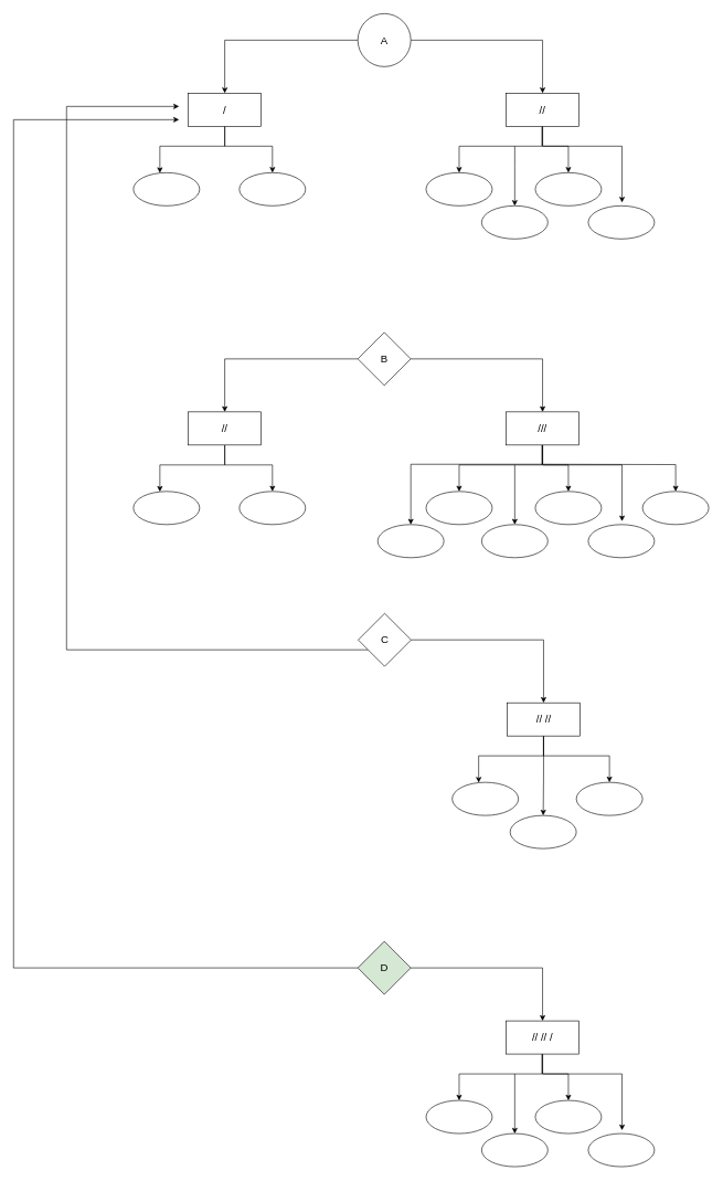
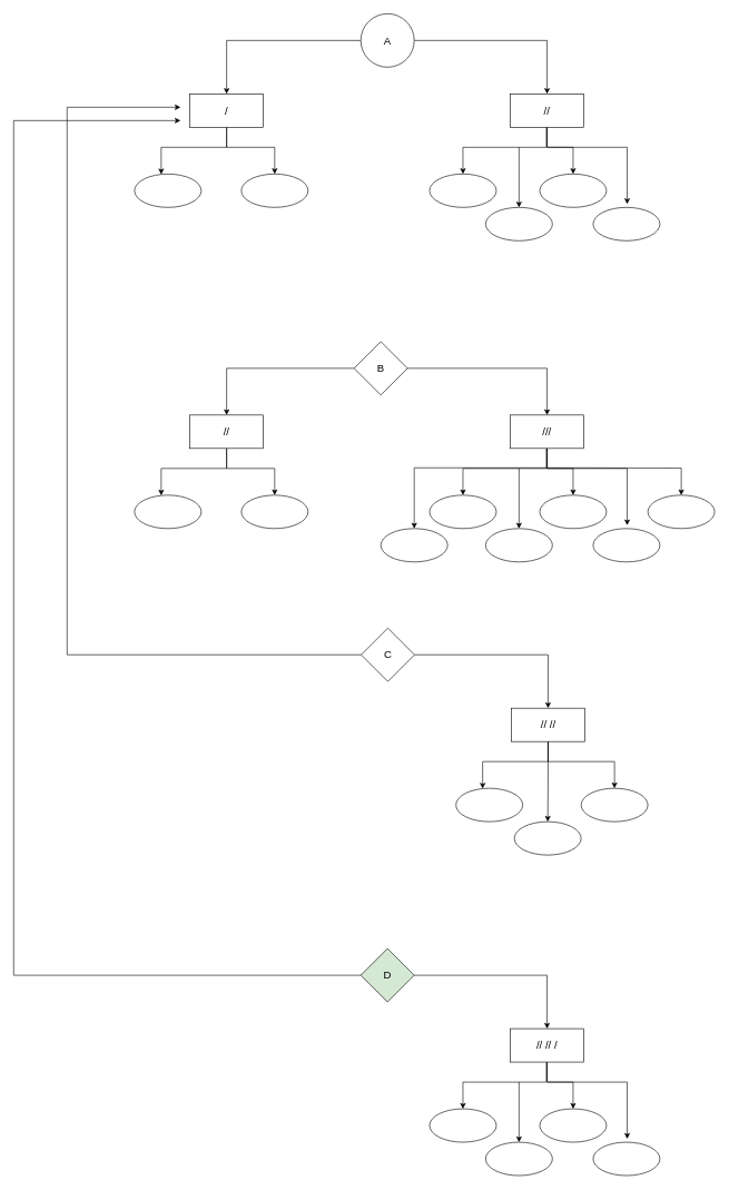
  <mxCell id="0" />
  <mxCell id="1" parent="0" />
  <mxCell id="2" value="" style="edgeStyle=orthogonalEdgeStyle;rounded=0;orthogonalLoop=1;jettySize=auto;html=1;entryX=0.5;entryY=0;entryDx=0;entryDy=0;" edge="1" parent="1" source="4" target="9"><mxGeometry relative="1" as="geometry"><mxPoint x="785" y="110" as="targetPoint" /></mxGeometry></mxCell>
  <mxCell id="3" value="" style="edgeStyle=orthogonalEdgeStyle;rounded=0;orthogonalLoop=1;jettySize=auto;html=1;entryX=0.5;entryY=0;entryDx=0;entryDy=0;entryPerimeter=0;" edge="1" parent="1" source="4" target="12"><mxGeometry relative="1" as="geometry"><mxPoint x="315" y="120" as="targetPoint" /></mxGeometry></mxCell>
  <mxCell id="4" value="&lt;font style=&quot;font-size: 16px&quot;&gt;A&lt;/font&gt;" style="ellipse;whiteSpace=wrap;html=1;" vertex="1" parent="1"><mxGeometry x="540" y="20" width="80" height="80" as="geometry" /></mxCell>
  <mxCell id="5" value="" style="edgeStyle=orthogonalEdgeStyle;rounded=0;orthogonalLoop=1;jettySize=auto;html=1;" edge="1" parent="1" source="9" target="13"><mxGeometry relative="1" as="geometry"><Array as="points"><mxPoint x="819" y="220" /><mxPoint x="858" y="220" /></Array></mxGeometry></mxCell>
  <mxCell id="6" value="" style="edgeStyle=orthogonalEdgeStyle;rounded=0;orthogonalLoop=1;jettySize=auto;html=1;" edge="1" parent="1" source="9" target="14"><mxGeometry relative="1" as="geometry"><Array as="points"><mxPoint x="818" y="220" /><mxPoint x="693" y="220" /></Array></mxGeometry></mxCell>
  <mxCell id="7" style="edgeStyle=orthogonalEdgeStyle;rounded=0;orthogonalLoop=1;jettySize=auto;html=1;entryX=0.5;entryY=0;entryDx=0;entryDy=0;" edge="1" parent="1" target="17"><mxGeometry relative="1" as="geometry"><mxPoint x="787.5" y="310" as="targetPoint" /><mxPoint x="777" y="220" as="sourcePoint" /><Array as="points"><mxPoint x="777" y="250" /><mxPoint x="777" y="250" /></Array></mxGeometry></mxCell>
  <mxCell id="8" style="edgeStyle=orthogonalEdgeStyle;rounded=0;orthogonalLoop=1;jettySize=auto;html=1;exitX=0.5;exitY=1;exitDx=0;exitDy=0;" edge="1" parent="1" source="9"><mxGeometry relative="1" as="geometry"><mxPoint x="939" y="305" as="targetPoint" /><mxPoint x="853" y="170" as="sourcePoint" /><Array as="points"><mxPoint x="819" y="220" /><mxPoint x="939" y="220" /></Array></mxGeometry></mxCell>
  <mxCell id="9" value="&lt;font style=&quot;font-size: 16px&quot;&gt;//&lt;/font&gt;" style="rounded=0;whiteSpace=wrap;html=1;" vertex="1" parent="1"><mxGeometry x="764" y="140" width="110" height="50" as="geometry" /></mxCell>
  <mxCell id="10" value="" style="edgeStyle=orthogonalEdgeStyle;rounded=0;orthogonalLoop=1;jettySize=auto;html=1;" edge="1" parent="1" source="12" target="15"><mxGeometry relative="1" as="geometry"><Array as="points"><mxPoint x="339" y="220" /><mxPoint x="411" y="220" /></Array></mxGeometry></mxCell>
  <mxCell id="11" value="" style="edgeStyle=orthogonalEdgeStyle;rounded=0;orthogonalLoop=1;jettySize=auto;html=1;" edge="1" parent="1" source="12" target="16"><mxGeometry relative="1" as="geometry"><Array as="points"><mxPoint x="339" y="220" /><mxPoint x="241" y="220" /></Array></mxGeometry></mxCell>
  <mxCell id="12" value="&lt;font style=&quot;font-size: 16px&quot;&gt;/&lt;/font&gt;" style="rounded=0;whiteSpace=wrap;html=1;" vertex="1" parent="1"><mxGeometry x="284" y="140" width="110" height="50" as="geometry" /></mxCell>
  <mxCell id="13" value="" style="ellipse;whiteSpace=wrap;html=1;rounded=0;" vertex="1" parent="1"><mxGeometry x="808" y="260" width="100" height="50" as="geometry" /></mxCell>
  <mxCell id="14" value="" style="ellipse;whiteSpace=wrap;html=1;rounded=0;" vertex="1" parent="1"><mxGeometry x="643" y="260" width="100" height="50" as="geometry" /></mxCell>
  <mxCell id="15" value="" style="ellipse;whiteSpace=wrap;html=1;rounded=0;" vertex="1" parent="1"><mxGeometry x="361" y="260" width="100" height="50" as="geometry" /></mxCell>
  <mxCell id="16" value="" style="ellipse;whiteSpace=wrap;html=1;rounded=0;" vertex="1" parent="1"><mxGeometry x="201" y="260" width="100" height="50" as="geometry" /></mxCell>
  <mxCell id="17" value="" style="ellipse;whiteSpace=wrap;html=1;rounded=0;" vertex="1" parent="1"><mxGeometry x="727" y="310" width="100" height="50" as="geometry" /></mxCell>
  <mxCell id="18" value="" style="ellipse;whiteSpace=wrap;html=1;rounded=0;" vertex="1" parent="1"><mxGeometry x="888" y="310" width="100" height="50" as="geometry" /></mxCell>
  <mxCell id="19" value="" style="edgeStyle=orthogonalEdgeStyle;rounded=0;orthogonalLoop=1;jettySize=auto;html=1;entryX=0.5;entryY=0;entryDx=0;entryDy=0;" edge="1" parent="1" source="21" target="28"><mxGeometry relative="1" as="geometry"><mxPoint x="785" y="591" as="targetPoint" /></mxGeometry></mxCell>
  <mxCell id="20" value="" style="edgeStyle=orthogonalEdgeStyle;rounded=0;orthogonalLoop=1;jettySize=auto;html=1;entryX=0.5;entryY=0;entryDx=0;entryDy=0;entryPerimeter=0;" edge="1" parent="1" source="21" target="31"><mxGeometry relative="1" as="geometry"><mxPoint x="315" y="601" as="targetPoint" /></mxGeometry></mxCell>
- <mxCell id="21" value="&lt;font style=&quot;font-size: 16px&quot;&gt;B&lt;/font&gt;" style="rhombus;whiteSpace=wrap;html=1;" vertex="1" parent="1"><mxGeometry x="540" y="501" width="80" height="80" as="geometry" /></mxCell>
+ <mxCell id="21" value="&lt;font style=&quot;font-size: 16px&quot;&gt;B&lt;/font&gt;" style="rhombus;whiteSpace=wrap;html=1;" vertex="1" parent="1"><mxGeometry x="530" y="511" width="80" height="80" as="geometry" /></mxCell>
  <mxCell id="22" value="" style="edgeStyle=orthogonalEdgeStyle;rounded=0;orthogonalLoop=1;jettySize=auto;html=1;" edge="1" parent="1" source="28" target="32"><mxGeometry relative="1" as="geometry"><Array as="points"><mxPoint x="819" y="701" /><mxPoint x="858" y="701" /></Array></mxGeometry></mxCell>
  <mxCell id="23" value="" style="edgeStyle=orthogonalEdgeStyle;rounded=0;orthogonalLoop=1;jettySize=auto;html=1;" edge="1" parent="1" source="28" target="33"><mxGeometry relative="1" as="geometry"><Array as="points"><mxPoint x="818" y="701" /><mxPoint x="693" y="701" /></Array></mxGeometry></mxCell>
  <mxCell id="24" style="edgeStyle=orthogonalEdgeStyle;rounded=0;orthogonalLoop=1;jettySize=auto;html=1;entryX=0.5;entryY=0;entryDx=0;entryDy=0;" edge="1" parent="1" target="36"><mxGeometry relative="1" as="geometry"><mxPoint x="787.5" y="791" as="targetPoint" /><mxPoint x="777" y="701" as="sourcePoint" /><Array as="points"><mxPoint x="777" y="731" /><mxPoint x="777" y="731" /></Array></mxGeometry></mxCell>
  <mxCell id="25" style="edgeStyle=orthogonalEdgeStyle;rounded=0;orthogonalLoop=1;jettySize=auto;html=1;exitX=0.5;exitY=1;exitDx=0;exitDy=0;" edge="1" parent="1" source="28"><mxGeometry relative="1" as="geometry"><mxPoint x="939" y="786" as="targetPoint" /><mxPoint x="853" y="651" as="sourcePoint" /><Array as="points"><mxPoint x="819" y="701" /><mxPoint x="939" y="701" /></Array></mxGeometry></mxCell>
  <mxCell id="26" style="edgeStyle=orthogonalEdgeStyle;rounded=0;orthogonalLoop=1;jettySize=auto;html=1;entryX=0.5;entryY=0;entryDx=0;entryDy=0;entryPerimeter=0;" edge="1" parent="1" source="28" target="60"><mxGeometry relative="1" as="geometry"><mxPoint x="620" y="800" as="targetPoint" /><Array as="points"><mxPoint x="819" y="700" /><mxPoint x="620" y="700" /></Array></mxGeometry></mxCell>
  <mxCell id="27" style="edgeStyle=orthogonalEdgeStyle;rounded=0;orthogonalLoop=1;jettySize=auto;html=1;entryX=0.5;entryY=0;entryDx=0;entryDy=0;" edge="1" parent="1" target="59"><mxGeometry relative="1" as="geometry"><mxPoint x="1020" y="750" as="targetPoint" /><mxPoint x="820" y="700" as="sourcePoint" /></mxGeometry></mxCell>
  <mxCell id="28" value="&lt;span style=&quot;font-size: 16px&quot;&gt;///&lt;/span&gt;" style="rounded=0;whiteSpace=wrap;html=1;" vertex="1" parent="1"><mxGeometry x="764" y="621" width="110" height="50" as="geometry" /></mxCell>
  <mxCell id="29" value="" style="edgeStyle=orthogonalEdgeStyle;rounded=0;orthogonalLoop=1;jettySize=auto;html=1;" edge="1" parent="1" source="31" target="34"><mxGeometry relative="1" as="geometry"><Array as="points"><mxPoint x="339" y="701" /><mxPoint x="411" y="701" /></Array></mxGeometry></mxCell>
  <mxCell id="30" value="" style="edgeStyle=orthogonalEdgeStyle;rounded=0;orthogonalLoop=1;jettySize=auto;html=1;" edge="1" parent="1" source="31" target="35"><mxGeometry relative="1" as="geometry"><Array as="points"><mxPoint x="339" y="701" /><mxPoint x="241" y="701" /></Array></mxGeometry></mxCell>
  <mxCell id="31" value="&lt;font style=&quot;font-size: 16px&quot;&gt;//&lt;/font&gt;" style="rounded=0;whiteSpace=wrap;html=1;" vertex="1" parent="1"><mxGeometry x="284" y="621" width="110" height="50" as="geometry" /></mxCell>
  <mxCell id="32" value="" style="ellipse;whiteSpace=wrap;html=1;rounded=0;" vertex="1" parent="1"><mxGeometry x="808" y="741" width="100" height="50" as="geometry" /></mxCell>
  <mxCell id="33" value="" style="ellipse;whiteSpace=wrap;html=1;rounded=0;" vertex="1" parent="1"><mxGeometry x="643" y="741" width="100" height="50" as="geometry" /></mxCell>
  <mxCell id="34" value="" style="ellipse;whiteSpace=wrap;html=1;rounded=0;" vertex="1" parent="1"><mxGeometry x="361" y="741" width="100" height="50" as="geometry" /></mxCell>
  <mxCell id="35" value="" style="ellipse;whiteSpace=wrap;html=1;rounded=0;" vertex="1" parent="1"><mxGeometry x="201" y="741" width="100" height="50" as="geometry" /></mxCell>
  <mxCell id="36" value="" style="ellipse;whiteSpace=wrap;html=1;rounded=0;" vertex="1" parent="1"><mxGeometry x="727" y="791" width="100" height="50" as="geometry" /></mxCell>
  <mxCell id="37" value="" style="ellipse;whiteSpace=wrap;html=1;rounded=0;" vertex="1" parent="1"><mxGeometry x="888" y="791" width="100" height="50" as="geometry" /></mxCell>
  <mxCell id="38" value="" style="edgeStyle=orthogonalEdgeStyle;rounded=0;orthogonalLoop=1;jettySize=auto;html=1;" edge="1" parent="1" source="40"><mxGeometry relative="1" as="geometry"><mxPoint x="270" y="160" as="targetPoint" /><Array as="points"><mxPoint x="100" y="980" /></Array></mxGeometry></mxCell>
  <mxCell id="39" value="" style="edgeStyle=orthogonalEdgeStyle;rounded=0;orthogonalLoop=1;jettySize=auto;html=1;entryX=0.5;entryY=0;entryDx=0;entryDy=0;entryPerimeter=0;" edge="1" parent="1" source="40" target="44"><mxGeometry relative="1" as="geometry"><mxPoint x="315.5" y="1040" as="targetPoint" /></mxGeometry></mxCell>
- <mxCell id="40" value="&lt;font style=&quot;font-size: 16px&quot;&gt;C&lt;/font&gt;" style="rhombus;whiteSpace=wrap;html=1;" vertex="1" parent="1"><mxGeometry x="540.5" y="925" width="80" height="80" as="geometry" /></mxCell>
+ <mxCell id="40" value="&lt;font style=&quot;font-size: 16px&quot;&gt;C&lt;/font&gt;" style="rhombus;whiteSpace=wrap;html=1;" vertex="1" parent="1"><mxGeometry x="540.5" y="940" width="80" height="80" as="geometry" /></mxCell>
  <mxCell id="41" value="" style="edgeStyle=orthogonalEdgeStyle;rounded=0;orthogonalLoop=1;jettySize=auto;html=1;entryX=0.5;entryY=0;entryDx=0;entryDy=0;" edge="1" parent="1" source="44" target="45"><mxGeometry relative="1" as="geometry"><Array as="points"><mxPoint x="820" y="1140" /><mxPoint x="920" y="1140" /></Array></mxGeometry></mxCell>
  <mxCell id="42" value="" style="edgeStyle=orthogonalEdgeStyle;rounded=0;orthogonalLoop=1;jettySize=auto;html=1;" edge="1" parent="1" source="44" target="46"><mxGeometry relative="1" as="geometry"><Array as="points"><mxPoint x="820.5" y="1140" /><mxPoint x="722.5" y="1140" /></Array></mxGeometry></mxCell>
  <mxCell id="43" style="edgeStyle=orthogonalEdgeStyle;rounded=0;orthogonalLoop=1;jettySize=auto;html=1;entryX=0.5;entryY=0;entryDx=0;entryDy=0;" edge="1" parent="1" source="44" target="61"><mxGeometry relative="1" as="geometry"><mxPoint x="820.5" y="1230" as="targetPoint" /></mxGeometry></mxCell>
  <mxCell id="44" value="&lt;font style=&quot;font-size: 16px&quot;&gt;// //&lt;/font&gt;" style="rounded=0;whiteSpace=wrap;html=1;" vertex="1" parent="1"><mxGeometry x="765.5" y="1060" width="110" height="50" as="geometry" /></mxCell>
  <mxCell id="45" value="" style="ellipse;whiteSpace=wrap;html=1;rounded=0;" vertex="1" parent="1"><mxGeometry x="870" y="1180" width="100" height="50" as="geometry" /></mxCell>
  <mxCell id="46" value="" style="ellipse;whiteSpace=wrap;html=1;rounded=0;" vertex="1" parent="1"><mxGeometry x="682.5" y="1180" width="100" height="50" as="geometry" /></mxCell>
  <mxCell id="47" value="" style="edgeStyle=orthogonalEdgeStyle;rounded=0;orthogonalLoop=1;jettySize=auto;html=1;entryX=0.5;entryY=0;entryDx=0;entryDy=0;" edge="1" parent="1" source="49" target="54"><mxGeometry relative="1" as="geometry"><mxPoint x="785" y="1510" as="targetPoint" /></mxGeometry></mxCell>
  <mxCell id="48" value="" style="edgeStyle=orthogonalEdgeStyle;rounded=0;orthogonalLoop=1;jettySize=auto;html=1;" edge="1" parent="1" source="49"><mxGeometry relative="1" as="geometry"><mxPoint x="270" y="180" as="targetPoint" /><Array as="points"><mxPoint x="20" y="1460" /></Array></mxGeometry></mxCell>
  <mxCell id="49" value="&lt;font style=&quot;font-size: 16px&quot;&gt;D&lt;/font&gt;" style="rhombus;whiteSpace=wrap;html=1;fillColor=#d5e8d4;" vertex="1" parent="1"><mxGeometry x="540" y="1420" width="80" height="80" as="geometry" /></mxCell>
  <mxCell id="50" value="" style="edgeStyle=orthogonalEdgeStyle;rounded=0;orthogonalLoop=1;jettySize=auto;html=1;" edge="1" parent="1" source="54" target="55"><mxGeometry relative="1" as="geometry"><Array as="points"><mxPoint x="819" y="1620" /><mxPoint x="858" y="1620" /></Array></mxGeometry></mxCell>
  <mxCell id="51" value="" style="edgeStyle=orthogonalEdgeStyle;rounded=0;orthogonalLoop=1;jettySize=auto;html=1;" edge="1" parent="1" source="54" target="56"><mxGeometry relative="1" as="geometry"><Array as="points"><mxPoint x="818" y="1620" /><mxPoint x="693" y="1620" /></Array></mxGeometry></mxCell>
  <mxCell id="52" style="edgeStyle=orthogonalEdgeStyle;rounded=0;orthogonalLoop=1;jettySize=auto;html=1;entryX=0.5;entryY=0;entryDx=0;entryDy=0;" edge="1" parent="1" target="57"><mxGeometry relative="1" as="geometry"><mxPoint x="787.5" y="1710" as="targetPoint" /><mxPoint x="777" y="1620" as="sourcePoint" /><Array as="points"><mxPoint x="777" y="1650" /><mxPoint x="777" y="1650" /></Array></mxGeometry></mxCell>
  <mxCell id="53" style="edgeStyle=orthogonalEdgeStyle;rounded=0;orthogonalLoop=1;jettySize=auto;html=1;exitX=0.5;exitY=1;exitDx=0;exitDy=0;" edge="1" parent="1" source="54"><mxGeometry relative="1" as="geometry"><mxPoint x="939" y="1705" as="targetPoint" /><mxPoint x="853" y="1570" as="sourcePoint" /><Array as="points"><mxPoint x="819" y="1620" /><mxPoint x="939" y="1620" /></Array></mxGeometry></mxCell>
  <mxCell id="54" value="&lt;span style=&quot;font-size: 16px&quot;&gt;// // /&lt;/span&gt;" style="rounded=0;whiteSpace=wrap;html=1;" vertex="1" parent="1"><mxGeometry x="764" y="1540" width="110" height="50" as="geometry" /></mxCell>
  <mxCell id="55" value="" style="ellipse;whiteSpace=wrap;html=1;rounded=0;" vertex="1" parent="1"><mxGeometry x="808" y="1660" width="100" height="50" as="geometry" /></mxCell>
  <mxCell id="56" value="" style="ellipse;whiteSpace=wrap;html=1;rounded=0;" vertex="1" parent="1"><mxGeometry x="643" y="1660" width="100" height="50" as="geometry" /></mxCell>
  <mxCell id="57" value="" style="ellipse;whiteSpace=wrap;html=1;rounded=0;" vertex="1" parent="1"><mxGeometry x="727" y="1710" width="100" height="50" as="geometry" /></mxCell>
  <mxCell id="58" value="" style="ellipse;whiteSpace=wrap;html=1;rounded=0;" vertex="1" parent="1"><mxGeometry x="888" y="1710" width="100" height="50" as="geometry" /></mxCell>
  <mxCell id="59" value="" style="ellipse;whiteSpace=wrap;html=1;rounded=0;" vertex="1" parent="1"><mxGeometry x="970" y="741" width="100" height="50" as="geometry" /></mxCell>
  <mxCell id="60" value="" style="ellipse;whiteSpace=wrap;html=1;rounded=0;" vertex="1" parent="1"><mxGeometry x="570" y="791" width="100" height="50" as="geometry" /></mxCell>
  <mxCell id="61" value="" style="ellipse;whiteSpace=wrap;html=1;rounded=0;" vertex="1" parent="1"><mxGeometry x="770" y="1230" width="100" height="50" as="geometry" /></mxCell>
